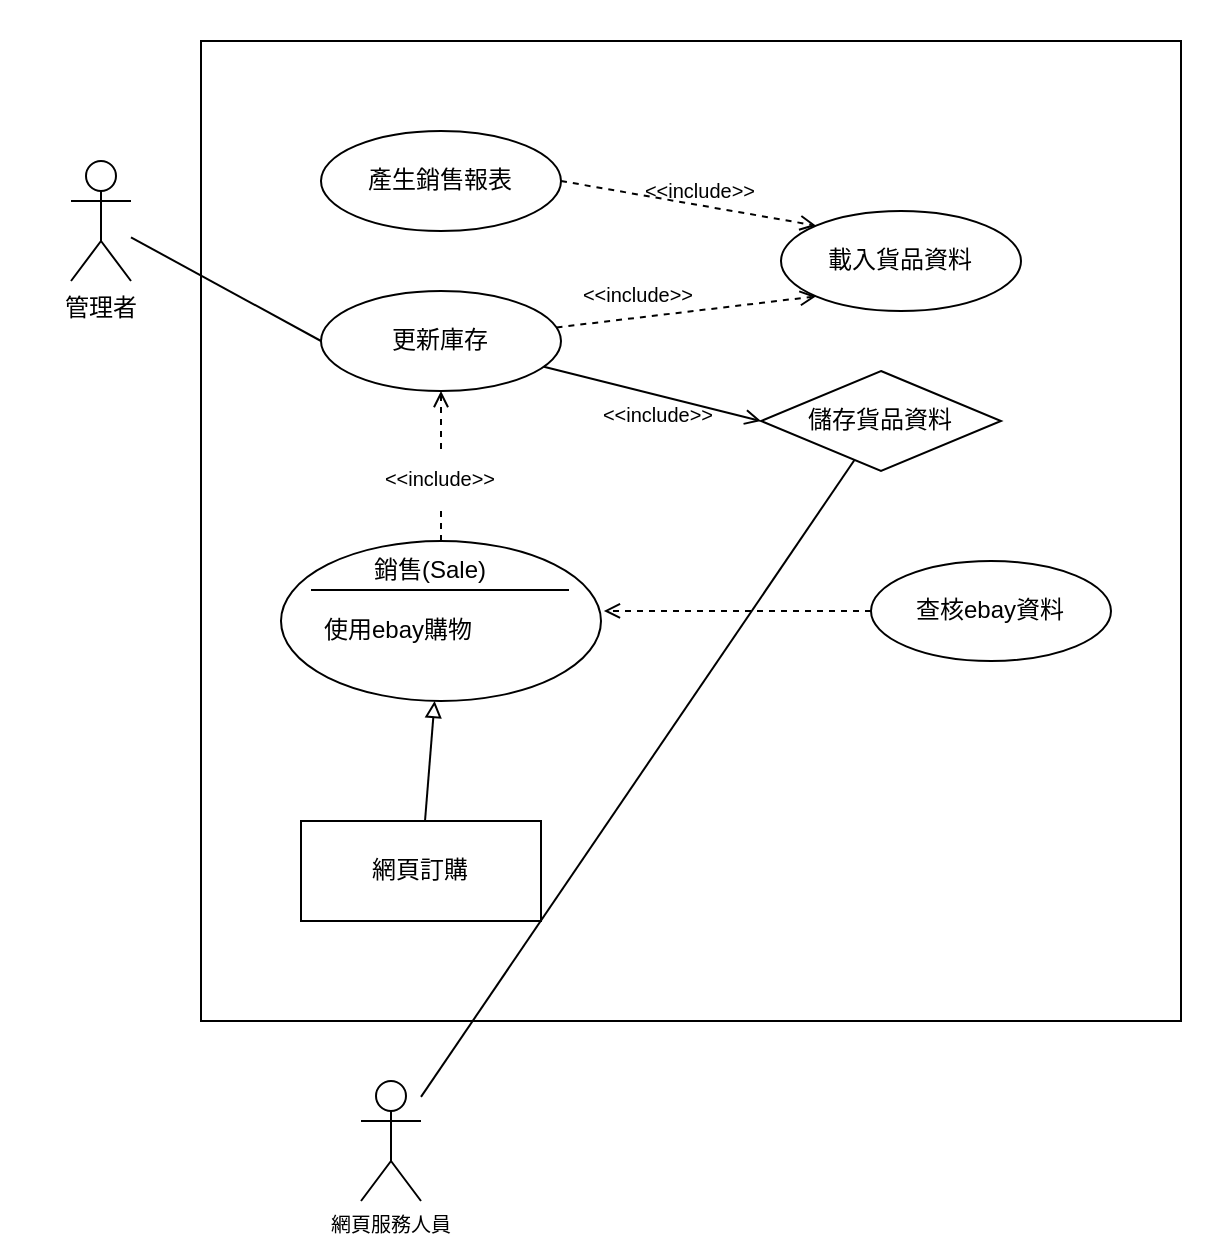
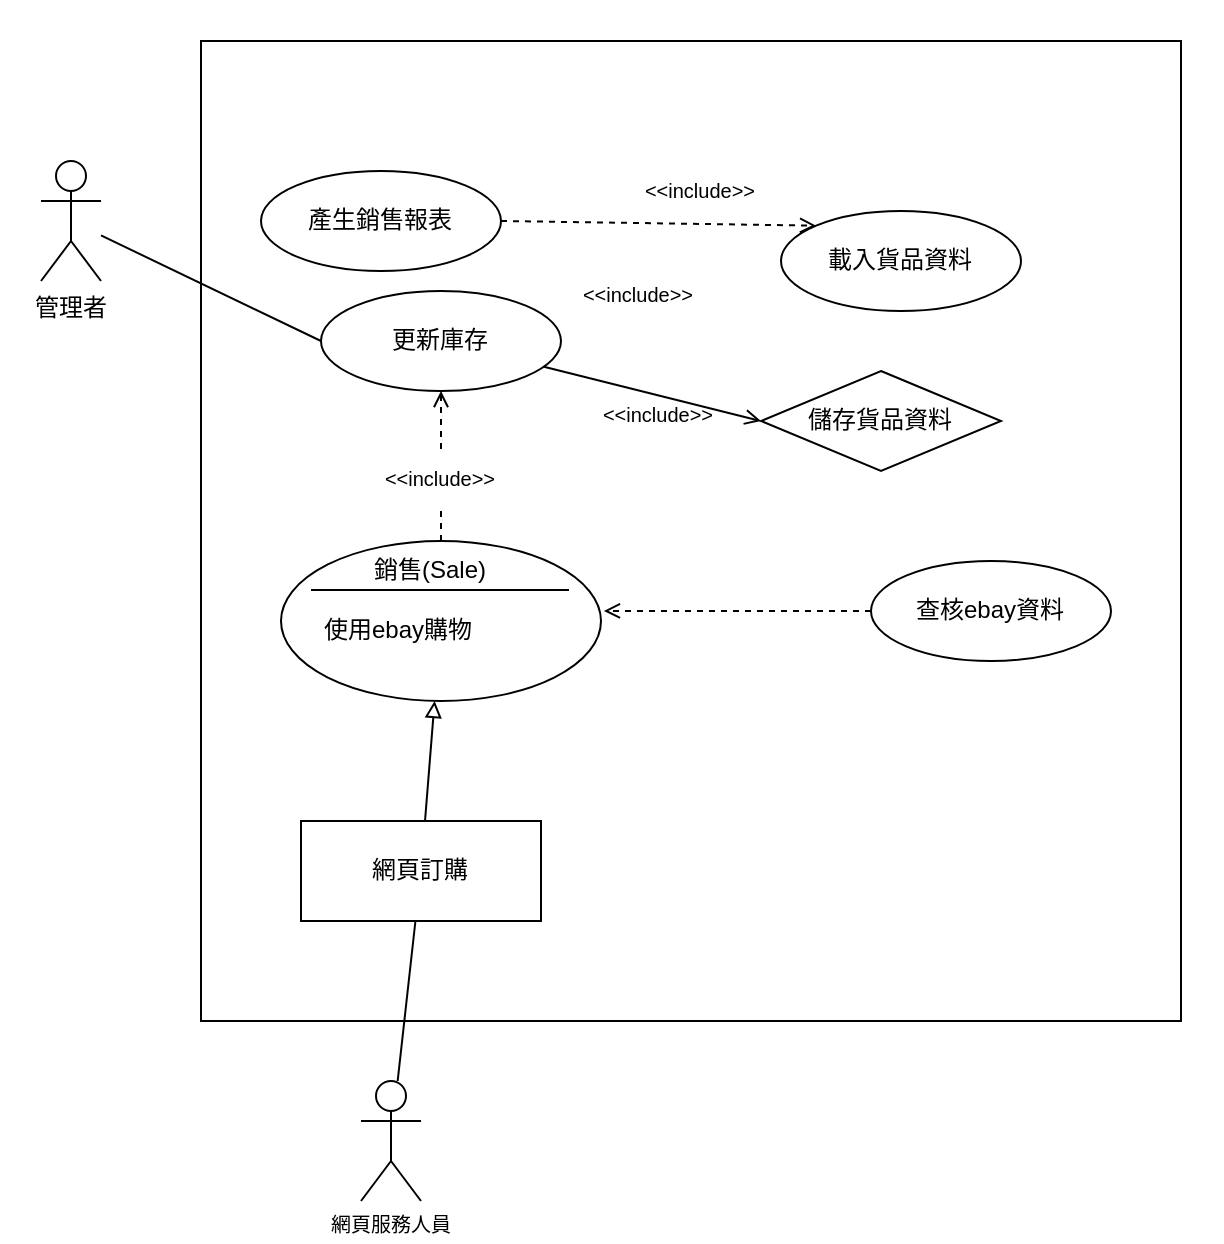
  <mxCell id="0" />
  <mxCell id="1" parent="0" />
  <mxCell id="2" value="" style="whiteSpace=wrap;html=1;aspect=fixed;strokeWidth=1;fontSize=12;fillColor=none;" parent="1" vertex="1"><mxGeometry x="100" y="20" width="490" height="490" as="geometry" /></mxCell>
  <mxCell id="3" value="" style="edgeStyle=none;rounded=0;orthogonalLoop=1;jettySize=auto;html=0;fontSize=10;endArrow=none;endFill=0;entryX=0;entryY=0.5;entryDx=0;entryDy=0;" parent="1" source="4" target="15" edge="1"><mxGeometry relative="1" as="geometry" /></mxCell>
- <mxCell id="4" value="管理者" style="shape=umlActor;verticalLabelPosition=bottom;verticalAlign=top;html=1;outlineConnect=0;" parent="1" vertex="1"><mxGeometry x="35" y="80" width="30" height="60" as="geometry" /></mxCell>
+ <mxCell id="4" value="管理者" style="shape=umlActor;verticalLabelPosition=bottom;verticalAlign=top;html=1;outlineConnect=0;" parent="1" vertex="1"><mxGeometry x="20" y="80" width="30" height="60" as="geometry" /></mxCell>
  <mxCell id="5" value="銷售(Sale)" style="text;html=1;strokeColor=none;fillColor=none;align=center;verticalAlign=middle;whiteSpace=wrap;rounded=0;fontStyle=0;fontSize=12;" parent="1" vertex="1"><mxGeometry x="180" y="270" width="70" height="30" as="geometry" /></mxCell>
  <mxCell id="6" value="" style="line;strokeWidth=1;html=1;fontSize=12;" parent="1" vertex="1"><mxGeometry x="155" y="290" width="129" height="9" as="geometry" /></mxCell>
  <mxCell id="7" value="使用ebay購物" style="text;html=1;strokeColor=none;fillColor=none;align=left;verticalAlign=middle;whiteSpace=wrap;rounded=0;fontSize=12;" parent="1" vertex="1"><mxGeometry x="160" y="300" width="130" height="30" as="geometry" /></mxCell>
  <mxCell id="8" value="" style="edgeStyle=none;rounded=0;orthogonalLoop=1;jettySize=auto;html=0;dashed=1;fontSize=10;endArrow=open;endFill=0;entryX=1.009;entryY=0.437;entryDx=0;entryDy=0;entryPerimeter=0;" parent="1" source="9" target="17" edge="1"><mxGeometry relative="1" as="geometry"><mxPoint x="350" y="305" as="targetPoint" /></mxGeometry></mxCell>
  <mxCell id="9" value="查核ebay資料" style="ellipse;whiteSpace=wrap;html=1;fillColor=none;" parent="1" vertex="1"><mxGeometry x="435" y="280" width="120" height="50" as="geometry" /></mxCell>
  <mxCell id="10" value="" style="rounded=0;orthogonalLoop=1;jettySize=auto;html=0;dashed=1;fontSize=12;endArrow=open;endFill=0;exitX=1;exitY=0.5;exitDx=0;exitDy=0;entryX=0;entryY=0;entryDx=0;entryDy=0;" parent="1" source="11" target="12" edge="1"><mxGeometry relative="1" as="geometry" /></mxCell>
- <mxCell id="11" value="產生銷售報表" style="ellipse;whiteSpace=wrap;html=1;fillColor=none;" parent="1" vertex="1"><mxGeometry x="160" y="65" width="120" height="50" as="geometry" /></mxCell>
+ <mxCell id="11" value="產生銷售報表" style="ellipse;whiteSpace=wrap;html=1;fillColor=none;" parent="1" vertex="1"><mxGeometry x="130" y="85" width="120" height="50" as="geometry" /></mxCell>
  <mxCell id="12" value="載入貨品資料" style="ellipse;whiteSpace=wrap;html=1;fillColor=none;" parent="1" vertex="1"><mxGeometry x="390" y="105" width="120" height="50" as="geometry" /></mxCell>
- <mxCell id="13" value="" style="edgeStyle=none;rounded=0;orthogonalLoop=1;jettySize=auto;html=0;dashed=1;fontSize=10;endArrow=open;endFill=0;entryX=0;entryY=1;entryDx=0;entryDy=0;" parent="1" source="15" target="12" edge="1"><mxGeometry relative="1" as="geometry" /></mxCell>
  <mxCell id="14" value="" style="edgeStyle=none;rounded=0;orthogonalLoop=1;jettySize=auto;html=0;fontSize=10;endArrow=open;endFill=0;entryX=0;entryY=0.5;entryDx=0;entryDy=0;dashed=0;" parent="1" source="15" target="16" edge="1"><mxGeometry relative="1" as="geometry" /></mxCell>
  <mxCell id="15" value="更新庫存" style="ellipse;whiteSpace=wrap;html=1;fillColor=none;" parent="1" vertex="1"><mxGeometry x="160" y="145" width="120" height="50" as="geometry" /></mxCell>
  <mxCell id="16" value="儲存貨品資料" style="rhombus;whiteSpace=wrap;html=1;fillColor=none;" parent="1" vertex="1"><mxGeometry x="380" y="185" width="120" height="50" as="geometry" /></mxCell>
  <mxCell id="17" value="" style="ellipse;whiteSpace=wrap;html=1;fillColor=none;" parent="1" vertex="1"><mxGeometry x="140" y="270" width="160" height="80" as="geometry" /></mxCell>
  <mxCell id="18" value="" style="edgeStyle=none;rounded=0;orthogonalLoop=1;jettySize=auto;html=0;dashed=1;fontSize=10;endArrow=open;endFill=0;startArrow=none;" parent="1" source="23" target="15" edge="1"><mxGeometry relative="1" as="geometry" /></mxCell>
  <mxCell id="19" value="&amp;lt;&amp;lt;include&amp;gt;&amp;gt;" style="text;html=1;strokeColor=none;fillColor=none;align=center;verticalAlign=middle;whiteSpace=wrap;rounded=0;fontSize=10;" parent="1" vertex="1"><mxGeometry x="320" y="80" width="60" height="30" as="geometry" /></mxCell>
  <mxCell id="20" value="&amp;lt;&amp;lt;include&amp;gt;&amp;gt;" style="text;html=1;strokeColor=none;fillColor=none;align=center;verticalAlign=middle;whiteSpace=wrap;rounded=0;fontSize=10;" parent="1" vertex="1"><mxGeometry x="289" y="132" width="60" height="30" as="geometry" /></mxCell>
  <mxCell id="21" value="&amp;lt;&amp;lt;include&amp;gt;&amp;gt;" style="text;html=1;strokeColor=none;fillColor=none;align=center;verticalAlign=middle;whiteSpace=wrap;rounded=0;fontSize=10;" parent="1" vertex="1"><mxGeometry x="299" y="192" width="60" height="30" as="geometry" /></mxCell>
  <mxCell id="22" value="" style="edgeStyle=none;rounded=0;orthogonalLoop=1;jettySize=auto;html=0;dashed=1;fontSize=10;endArrow=none;endFill=0;" parent="1" source="17" target="23" edge="1"><mxGeometry relative="1" as="geometry"><mxPoint x="220" y="270" as="sourcePoint" /><mxPoint x="220" y="195" as="targetPoint" /></mxGeometry></mxCell>
  <mxCell id="23" value="&amp;lt;&amp;lt;include&amp;gt;&amp;gt;" style="text;html=1;strokeColor=none;fillColor=none;align=center;verticalAlign=middle;whiteSpace=wrap;rounded=0;fontSize=10;" parent="1" vertex="1"><mxGeometry x="190" y="224" width="60" height="30" as="geometry" /></mxCell>
  <mxCell id="24" value="" style="edgeStyle=none;rounded=0;orthogonalLoop=1;jettySize=auto;html=0;fontSize=10;endArrow=block;endFill=0;" parent="1" source="25" target="17" edge="1"><mxGeometry relative="1" as="geometry" /></mxCell>
  <mxCell id="25" value="網頁訂購" style="whiteSpace=wrap;html=1;fillColor=none;rounded=0;" parent="1" vertex="1"><mxGeometry x="150" y="410" width="120" height="50" as="geometry" /></mxCell>
- <mxCell id="26" value="" style="edgeStyle=none;rounded=0;orthogonalLoop=1;jettySize=auto;html=0;fontSize=10;endArrow=none;endFill=0;" parent="1" source="27" target="16" edge="1"><mxGeometry relative="1" as="geometry" /></mxCell>
+ <mxCell id="26" value="" style="edgeStyle=none;rounded=0;orthogonalLoop=1;jettySize=auto;html=0;fontSize=10;endArrow=none;endFill=0;" parent="1" source="27" target="25" edge="1"><mxGeometry relative="1" as="geometry" /></mxCell>
  <mxCell id="27" value="網頁服務人員" style="shape=umlActor;verticalLabelPosition=bottom;verticalAlign=top;html=1;outlineConnect=0;strokeWidth=1;fontSize=10;fillColor=none;" parent="1" vertex="1"><mxGeometry x="180" y="540" width="30" height="60" as="geometry" /></mxCell>
